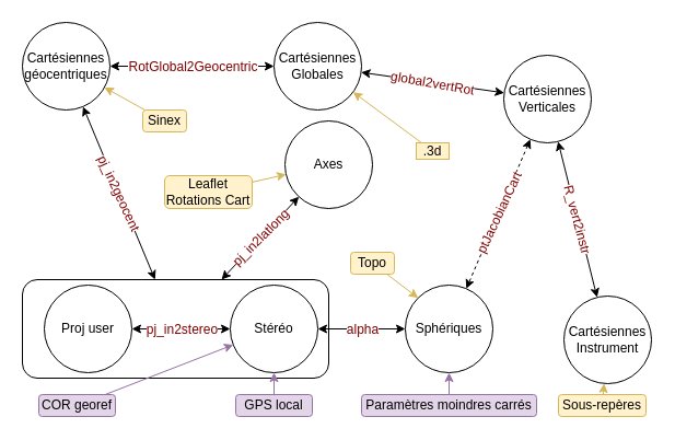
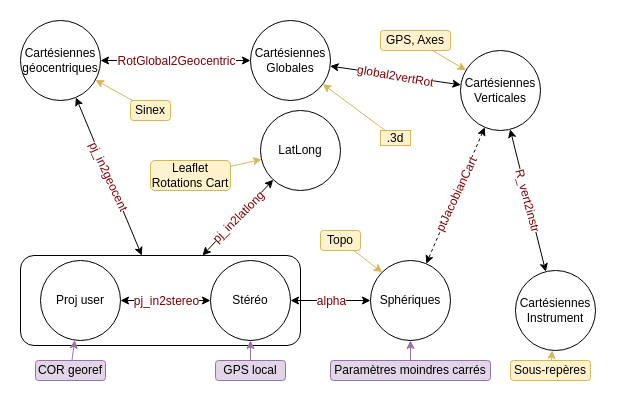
  <mxCell id="0" />
  <mxCell id="1" parent="0" />
  <mxCell id="2" value="" style="rounded=1;whiteSpace=wrap;html=1;labelBackgroundColor=default;fontSize=12;fontColor=#000000;gradientColor=#ffffff;gradientDirection=west;" parent="1" vertex="1"><mxGeometry x="20" y="255" width="280" height="90" as="geometry" /></mxCell>
  <mxCell id="3" value="Sphériques" style="ellipse;whiteSpace=wrap;html=1;gradientDirection=west;" parent="1" vertex="1"><mxGeometry x="370" y="260" width="80" height="80" as="geometry" /></mxCell>
  <mxCell id="4" value="&lt;div&gt;Stéréo&lt;/div&gt;" style="ellipse;whiteSpace=wrap;html=1;" parent="1" vertex="1"><mxGeometry x="210" y="260" width="80" height="80" as="geometry" /></mxCell>
  <mxCell id="5" value="Proj user" style="ellipse;whiteSpace=wrap;html=1;" parent="1" vertex="1"><mxGeometry x="40" y="260" width="80" height="80" as="geometry" /></mxCell>
  <mxCell id="6" value="Cartésiennes&lt;br&gt;Globales" style="ellipse;whiteSpace=wrap;html=1;" parent="1" vertex="1"><mxGeometry x="250" y="20" width="80" height="80" as="geometry" /></mxCell>
  <mxCell id="7" value="Cartésiennes&lt;br&gt;géocentriques" style="ellipse;whiteSpace=wrap;html=1;" parent="1" vertex="1"><mxGeometry x="20" y="20" width="80" height="80" as="geometry" /></mxCell>
  <mxCell id="8" value="Cartésiennes&lt;div&gt;Verticales&lt;/div&gt;" style="ellipse;whiteSpace=wrap;html=1;" parent="1" vertex="1"><mxGeometry x="460" y="50" width="80" height="80" as="geometry" /></mxCell>
- <mxCell id="9" value="Axes" style="ellipse;whiteSpace=wrap;html=1;" parent="1" vertex="1"><mxGeometry x="260" y="110" width="80" height="80" as="geometry" /></mxCell>
+ <mxCell id="9" value="LatLong" style="ellipse;whiteSpace=wrap;html=1;" parent="1" vertex="1"><mxGeometry x="260" y="110" width="80" height="80" as="geometry" /></mxCell>
  <mxCell id="10" value="Cartésiennes&lt;div&gt;Instrument&lt;br&gt;&lt;/div&gt;" style="ellipse;whiteSpace=wrap;html=1;" parent="1" vertex="1"><mxGeometry x="515" y="270" width="80" height="80" as="geometry" /></mxCell>
  <mxCell id="11" value="GPS local" style="rounded=1;whiteSpace=wrap;html=1;fillColor=#e1d5e7;strokeColor=#9673a6;" parent="1" vertex="1"><mxGeometry x="215" y="360" width="70" height="20" as="geometry" /></mxCell>
  <mxCell id="12" value="COR georef" style="rounded=1;whiteSpace=wrap;html=1;fillColor=#e1d5e7;strokeColor=#9673a6;" parent="1" vertex="1"><mxGeometry x="35" y="360" width="70" height="20" as="geometry" /></mxCell>
- <mxCell id="13" value="" style="endArrow=classic;html=1;rounded=0;fillColor=#e1d5e7;strokeColor=#9673a6;" parent="1" source="12" target="4" edge="1"><mxGeometry width="50" height="50" relative="1" as="geometry"><mxPoint x="380" y="370" as="sourcePoint" /><mxPoint x="430" y="320" as="targetPoint" /></mxGeometry></mxCell>
+ <mxCell id="13" value="" style="endArrow=classic;html=1;rounded=0;fillColor=#e1d5e7;strokeColor=#9673a6;" parent="1" source="12" target="5" edge="1"><mxGeometry width="50" height="50" relative="1" as="geometry"><mxPoint x="380" y="370" as="sourcePoint" /><mxPoint x="430" y="320" as="targetPoint" /></mxGeometry></mxCell>
  <mxCell id="14" value="" style="endArrow=classic;html=1;rounded=0;fillColor=#e1d5e7;strokeColor=#9673a6;" parent="1" source="11" target="4" edge="1"><mxGeometry width="50" height="50" relative="1" as="geometry"><mxPoint x="70" y="260" as="sourcePoint" /><mxPoint x="240" y="260" as="targetPoint" /></mxGeometry></mxCell>
  <mxCell id="15" value="Paramètres moindres carrés" style="rounded=1;whiteSpace=wrap;html=1;fillColor=#e1d5e7;strokeColor=#9673a6;" parent="1" vertex="1"><mxGeometry x="330" y="360" width="160" height="20" as="geometry" /></mxCell>
  <mxCell id="16" value="" style="endArrow=classic;html=1;rounded=0;fillColor=#e1d5e7;strokeColor=#9673a6;" parent="1" source="15" target="3" edge="1"><mxGeometry width="50" height="50" relative="1" as="geometry"><mxPoint x="810" y="570" as="sourcePoint" /><mxPoint x="504.925" y="468.835" as="targetPoint" /></mxGeometry></mxCell>
  <mxCell id="17" value="&lt;div&gt;Leaflet&lt;/div&gt;Rotations Cart" style="rounded=1;whiteSpace=wrap;html=1;fillColor=#fff2cc;strokeColor=#d6b656;" parent="1" vertex="1"><mxGeometry x="150" y="160" width="80" height="30" as="geometry" /></mxCell>
  <mxCell id="18" value="" style="endArrow=classic;html=1;rounded=0;fillColor=#fff2cc;strokeColor=#d6b656;" parent="1" source="17" target="9" edge="1"><mxGeometry width="50" height="50" relative="1" as="geometry"><mxPoint x="270" y="50" as="sourcePoint" /><mxPoint x="0" y="20" as="targetPoint" /></mxGeometry></mxCell>
  <mxCell id="19" value="Sinex" style="rounded=1;whiteSpace=wrap;html=1;fillColor=#fff2cc;strokeColor=#d6b656;" parent="1" vertex="1"><mxGeometry x="130" y="100" width="40" height="20" as="geometry" /></mxCell>
  <mxCell id="20" value="" style="endArrow=classic;html=1;rounded=0;fillColor=#fff2cc;strokeColor=#d6b656;" parent="1" source="19" target="7" edge="1"><mxGeometry width="50" height="50" relative="1" as="geometry"><mxPoint x="540" y="-30" as="sourcePoint" /><mxPoint x="196.855" y="47.376" as="targetPoint" /></mxGeometry></mxCell>
+ <mxCell id="21" value="GPS, Axes" style="rounded=1;whiteSpace=wrap;html=1;fillColor=#fff2cc;strokeColor=#d6b656;" parent="1" vertex="1"><mxGeometry x="380" y="30" width="70" height="20" as="geometry" /></mxCell>
+ <mxCell id="22" value="" style="endArrow=classic;html=1;rounded=0;fillColor=#fff2cc;strokeColor=#d6b656;" parent="1" source="21" target="8" edge="1"><mxGeometry width="50" height="50" relative="1" as="geometry"><mxPoint x="930" y="60" as="sourcePoint" /><mxPoint x="586.855" y="137.376" as="targetPoint" /></mxGeometry></mxCell>
  <mxCell id="23" value="Topo" style="rounded=1;whiteSpace=wrap;html=1;fillColor=#fff2cc;strokeColor=#d6b656;" parent="1" vertex="1"><mxGeometry x="320" y="230" width="40" height="20" as="geometry" /></mxCell>
  <mxCell id="24" value="" style="endArrow=classic;html=1;rounded=0;fillColor=#fff2cc;strokeColor=#d6b656;entryX=0;entryY=0;entryDx=0;entryDy=0;" parent="1" source="23" target="3" edge="1"><mxGeometry width="50" height="50" relative="1" as="geometry"><mxPoint x="720" y="190" as="sourcePoint" /><mxPoint x="376.855" y="267.376" as="targetPoint" /></mxGeometry></mxCell>
  <mxCell id="25" value="Sous-repères" style="rounded=1;whiteSpace=wrap;html=1;fillColor=#fff2cc;strokeColor=#d6b656;" parent="1" vertex="1"><mxGeometry x="510" y="360" width="80" height="20" as="geometry" /></mxCell>
  <mxCell id="26" value="" style="endArrow=classic;html=1;rounded=0;fillColor=#fff2cc;strokeColor=#d6b656;startArrow=none;" parent="1" source="25" target="10" edge="1"><mxGeometry width="50" height="50" relative="1" as="geometry"><mxPoint x="990" y="310" as="sourcePoint" /><mxPoint x="646.855" y="387.376" as="targetPoint" /></mxGeometry></mxCell>
  <mxCell id="27" value=".3d" style="whiteSpace=wrap;html=1;fillColor=#fff2cc;strokeColor=#d6b656;rounded=0;" parent="1" vertex="1"><mxGeometry x="380" y="130" width="30" height="15" as="geometry" /></mxCell>
  <mxCell id="28" value="" style="endArrow=classic;html=1;rounded=0;fillColor=#fff2cc;strokeColor=#d6b656;" parent="1" source="27" target="6" edge="1"><mxGeometry width="50" height="50" relative="1" as="geometry"><mxPoint x="617.09" y="2.2" as="sourcePoint" /><mxPoint x="322.913" y="109.997" as="targetPoint" /></mxGeometry></mxCell>
  <mxCell id="29" value="" style="endArrow=classic;html=1;rounded=0;labelBackgroundColor=none;fontSize=12;fontColor=#800000;fillColor=default;startArrow=classic;startFill=1;" parent="1" source="2" target="7" edge="1"><mxGeometry relative="1" as="geometry"><mxPoint x="128.758" y="231.765" as="sourcePoint" /><mxPoint x="220" y="90" as="targetPoint" /></mxGeometry></mxCell>
  <mxCell id="30" value="&lt;span style=&quot;background-color: rgb(255 , 255 , 255)&quot;&gt;&lt;span style=&quot;color: #800000&quot;&gt;pj_in2geocent&lt;/span&gt;&lt;/span&gt;" style="edgeLabel;resizable=0;html=1;align=center;verticalAlign=middle;labelBackgroundColor=none;fontSize=12;fontColor=#800000;rotation=65;" parent="29" connectable="0" vertex="1"><mxGeometry relative="1" as="geometry" /></mxCell>
  <mxCell id="31" value="" style="endArrow=classic;html=1;rounded=0;labelBackgroundColor=none;fontSize=12;fontColor=#800000;fillColor=default;startArrow=classic;startFill=1;" parent="1" source="2" target="9" edge="1"><mxGeometry relative="1" as="geometry"><mxPoint x="164.2" y="230.98" as="sourcePoint" /><mxPoint x="29.477" y="48.849" as="targetPoint" /></mxGeometry></mxCell>
  <mxCell id="32" value="&lt;span style=&quot;color: #800000&quot;&gt;pj_in2latlong&lt;/span&gt;" style="edgeLabel;resizable=0;html=1;align=center;verticalAlign=middle;labelBackgroundColor=default;fontSize=12;fontColor=#800000;rotation=-45;" parent="31" connectable="0" vertex="1"><mxGeometry relative="1" as="geometry" /></mxCell>
  <mxCell id="33" value="" style="endArrow=classic;html=1;rounded=0;labelBackgroundColor=none;fontSize=12;fontColor=#800000;fillColor=default;startArrow=classic;startFill=1;" parent="1" source="7" target="6" edge="1"><mxGeometry relative="1" as="geometry"><mxPoint x="670.002" y="127.502" as="sourcePoint" /><mxPoint x="810" y="20" as="targetPoint" /></mxGeometry></mxCell>
  <mxCell id="34" value="&lt;span style=&quot;color: #800000&quot;&gt;RotGlobal2Geocentric&lt;/span&gt;" style="edgeLabel;resizable=0;html=1;align=center;verticalAlign=middle;labelBackgroundColor=default;fontSize=12;fontColor=#800000;rotation=0;" parent="33" connectable="0" vertex="1"><mxGeometry relative="1" as="geometry" /></mxCell>
  <mxCell id="35" value="" style="endArrow=classic;html=1;rounded=0;labelBackgroundColor=none;fontSize=12;fontColor=#800000;fillColor=default;startArrow=classic;startFill=1;" parent="1" source="6" target="8" edge="1"><mxGeometry relative="1" as="geometry"><mxPoint x="455.262" y="71.152" as="sourcePoint" /><mxPoint x="484.737" y="-70.001" as="targetPoint" /></mxGeometry></mxCell>
  <mxCell id="36" value="&lt;font color=&quot;#800000&quot;&gt;global2vertRot&lt;/font&gt;" style="edgeLabel;resizable=0;html=1;align=center;verticalAlign=middle;labelBackgroundColor=default;fontSize=12;fontColor=#800000;rotation=10;" parent="35" connectable="0" vertex="1"><mxGeometry relative="1" as="geometry" /></mxCell>
  <mxCell id="37" value="" style="endArrow=classic;html=1;rounded=0;labelBackgroundColor=none;fontSize=12;fontColor=#800000;fillColor=default;startArrow=classic;startFill=1;" parent="1" source="4" target="3" edge="1"><mxGeometry relative="1" as="geometry"><mxPoint x="300.522" y="471.152" as="sourcePoint" /><mxPoint x="329.997" y="329.999" as="targetPoint" /></mxGeometry></mxCell>
  <mxCell id="38" value="alpha" style="edgeLabel;resizable=0;html=1;align=center;verticalAlign=middle;labelBackgroundColor=default;fontSize=12;fontColor=#800000;rotation=0;" parent="37" connectable="0" vertex="1"><mxGeometry relative="1" as="geometry" /></mxCell>
  <mxCell id="39" value="" style="endArrow=classic;html=1;rounded=0;labelBackgroundColor=none;fontSize=12;fontColor=#800000;fillColor=default;startArrow=classic;startFill=1;" parent="1" source="5" target="4" edge="1"><mxGeometry relative="1" as="geometry"><mxPoint x="150.002" y="460.572" as="sourcePoint" /><mxPoint x="179.477" y="319.419" as="targetPoint" /></mxGeometry></mxCell>
  <mxCell id="40" value="&lt;span style=&quot;color: #800000&quot;&gt;pj_in2stereo&lt;/span&gt;" style="edgeLabel;resizable=0;html=1;align=center;verticalAlign=middle;labelBackgroundColor=default;fontSize=12;fontColor=#800000;rotation=0;" parent="39" connectable="0" vertex="1"><mxGeometry relative="1" as="geometry" /></mxCell>
  <mxCell id="41" value="" style="endArrow=classic;html=1;rounded=0;labelBackgroundColor=none;fontSize=12;fontColor=#800000;fillColor=default;startArrow=classic;startFill=1;" parent="1" source="8" target="10" edge="1"><mxGeometry relative="1" as="geometry"><mxPoint x="690.002" y="251.152" as="sourcePoint" /><mxPoint x="719.477" y="109.999" as="targetPoint" /></mxGeometry></mxCell>
  <mxCell id="42" value="&lt;span style=&quot;&quot;&gt;&lt;span style=&quot;color: #800000&quot;&gt;R_vert2instr&lt;/span&gt;&lt;/span&gt;" style="edgeLabel;resizable=0;html=1;align=center;verticalAlign=middle;labelBackgroundColor=default;fontSize=12;fontColor=#800000;rotation=75;" parent="41" connectable="0" vertex="1"><mxGeometry relative="1" as="geometry" /></mxCell>
  <mxCell id="43" value="" style="endArrow=classic;html=1;rounded=0;labelBackgroundColor=none;fontSize=12;fontColor=#800000;fillColor=default;startArrow=classic;startFill=1;dashed=1;" parent="1" source="8" target="3" edge="1"><mxGeometry relative="1" as="geometry"><mxPoint x="590.001" y="167.999" as="sourcePoint" /><mxPoint x="434.542" y="270.226" as="targetPoint" /><Array as="points" /></mxGeometry></mxCell>
  <mxCell id="44" value="&lt;font color=&quot;#800000&quot;&gt;&lt;span style=&quot;background-color: transparent&quot;&gt;ptJacobianCart&lt;/span&gt;&lt;/font&gt;" style="edgeLabel;resizable=0;html=1;align=center;verticalAlign=middle;labelBackgroundColor=default;fontSize=12;fontColor=#800000;rotation=-65;" parent="43" connectable="0" vertex="1"><mxGeometry relative="1" as="geometry"><mxPoint as="offset" /></mxGeometry></mxCell>
